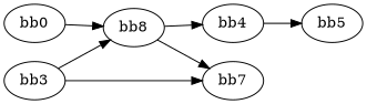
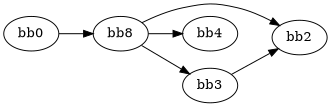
  digraph {
    rankdir=LR
    n1 [label=bb0]
    n2 [label=bb8]
-   n3 [label=bb7]
+   n3 [label=bb2]
    n4 [label=bb4]
-   n5 [label=bb5]
    n6 [label=bb3]
    n1 -> n2
    n2 -> n3
    n2 -> n4
-   n4 -> n5
-   n6 -> n2
+   n2 -> n6
    n6 -> n3
  }
